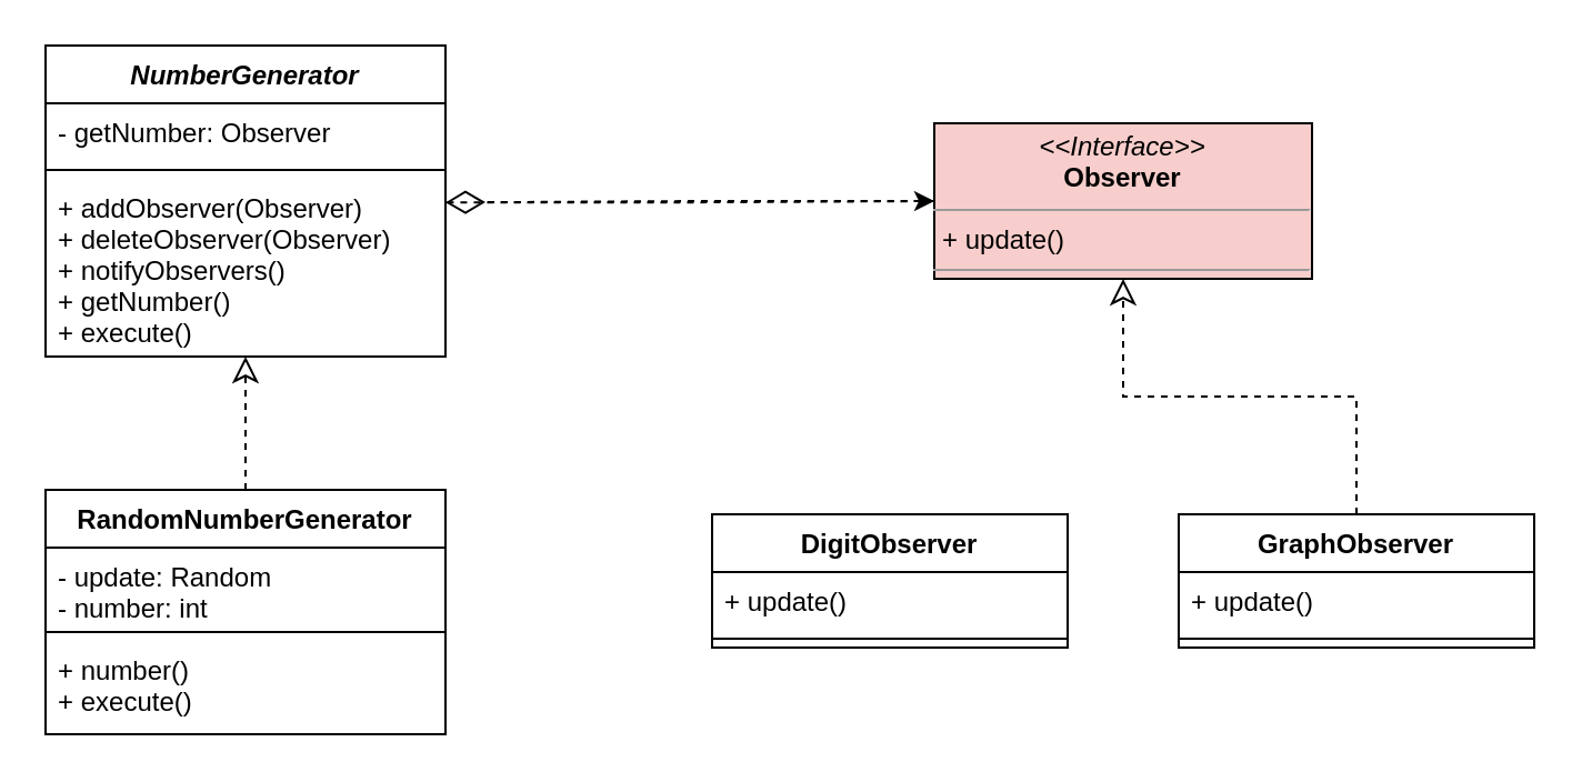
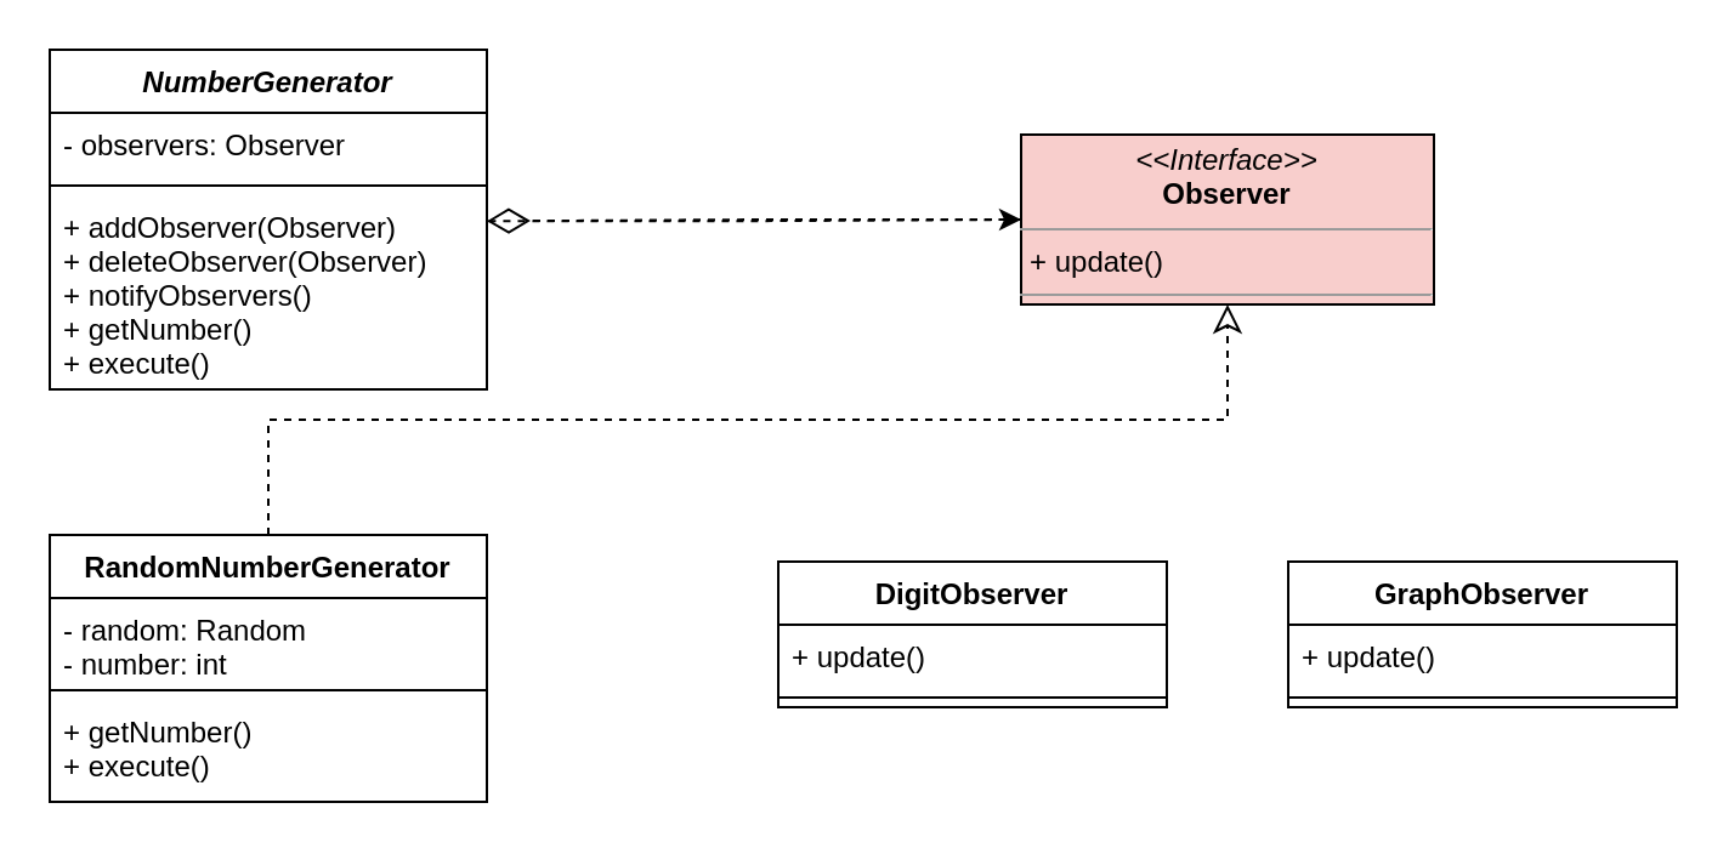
  <mxCell id="0" />
  <mxCell id="1" parent="0" />
  <mxCell id="2" style="edgeStyle=orthogonalEdgeStyle;rounded=0;orthogonalLoop=1;jettySize=auto;html=1;entryX=1;entryY=0.133;entryDx=0;entryDy=0;entryPerimeter=0;dashed=1;endArrow=diamondThin;endFill=0;strokeWidth=1;endSize=15;" edge="1" parent="1" source="3" target="8"><mxGeometry relative="1" as="geometry" /></mxCell>
  <mxCell id="3" value="&lt;p style=&quot;margin: 0px ; margin-top: 4px ; text-align: center&quot;&gt;&lt;i&gt;&amp;lt;&amp;lt;Interface&amp;gt;&amp;gt;&lt;/i&gt;&lt;br&gt;&lt;b&gt;Observer&lt;/b&gt;&lt;/p&gt;&lt;hr size=&quot;1&quot;&gt;&lt;p style=&quot;margin: 0px ; margin-left: 4px&quot;&gt;+ update()&lt;br&gt;&lt;/p&gt;&lt;hr size=&quot;1&quot;&gt;&lt;p style=&quot;margin: 0px ; margin-left: 4px&quot;&gt;&lt;br&gt;&lt;/p&gt;" style="verticalAlign=top;align=left;overflow=fill;fontSize=12;fontFamily=Helvetica;html=1;fillColor=#f8cecc;" vertex="1" parent="1"><mxGeometry x="420" y="55" width="170" height="70" as="geometry" /></mxCell>
  <mxCell id="4" style="edgeStyle=orthogonalEdgeStyle;rounded=0;orthogonalLoop=1;jettySize=auto;html=1;entryX=0;entryY=0.5;entryDx=0;entryDy=0;dashed=1;endArrow=classic;endFill=1;exitX=1.004;exitY=0.133;exitDx=0;exitDy=0;exitPerimeter=0;" edge="1" parent="1" source="8" target="3"><mxGeometry relative="1" as="geometry"><mxPoint x="240" y="130" as="sourcePoint" /></mxGeometry></mxCell>
  <mxCell id="5" value="NumberGenerator" style="swimlane;fontStyle=3;align=center;verticalAlign=top;childLayout=stackLayout;horizontal=1;startSize=26;horizontalStack=0;resizeParent=1;resizeParentMax=0;resizeLast=0;collapsible=1;marginBottom=0;" vertex="1" parent="1"><mxGeometry x="20" y="20" width="180" height="140" as="geometry" /></mxCell>
- <mxCell id="6" value="- getNumber: Observer" style="text;strokeColor=none;fillColor=none;align=left;verticalAlign=top;spacingLeft=4;spacingRight=4;overflow=hidden;rotatable=0;points=[[0,0.5],[1,0.5]];portConstraint=eastwest;" vertex="1" parent="5"><mxGeometry y="26" width="180" height="26" as="geometry" /></mxCell>
+ <mxCell id="6" value="- observers: Observer" style="text;strokeColor=none;fillColor=none;align=left;verticalAlign=top;spacingLeft=4;spacingRight=4;overflow=hidden;rotatable=0;points=[[0,0.5],[1,0.5]];portConstraint=eastwest;" vertex="1" parent="5"><mxGeometry y="26" width="180" height="26" as="geometry" /></mxCell>
  <mxCell id="7" value="" style="line;strokeWidth=1;fillColor=none;align=left;verticalAlign=middle;spacingTop=-1;spacingLeft=3;spacingRight=3;rotatable=0;labelPosition=right;points=[];portConstraint=eastwest;" vertex="1" parent="5"><mxGeometry y="52" width="180" height="8" as="geometry" /></mxCell>
  <mxCell id="8" value="+ addObserver(Observer)&#10;+ deleteObserver(Observer)&#10;+ notifyObservers()&#10;+ getNumber()&#10;+ execute()" style="text;strokeColor=none;fillColor=none;align=left;verticalAlign=top;spacingLeft=4;spacingRight=4;overflow=hidden;rotatable=0;points=[[0,0.5],[1,0.5]];portConstraint=eastwest;" vertex="1" parent="5"><mxGeometry y="60" width="180" height="80" as="geometry" /></mxCell>
- <mxCell id="9" style="edgeStyle=orthogonalEdgeStyle;rounded=0;orthogonalLoop=1;jettySize=auto;html=1;exitX=0.5;exitY=0;exitDx=0;exitDy=0;dashed=1;endArrow=classic;endFill=0;endSize=9;strokeWidth=1;" edge="1" parent="1" source="10" target="5"><mxGeometry relative="1" as="geometry" /></mxCell>
+ <mxCell id="9" style="edgeStyle=orthogonalEdgeStyle;rounded=0;orthogonalLoop=1;jettySize=auto;html=1;exitX=0.5;exitY=0;exitDx=0;exitDy=0;dashed=1;endArrow=classic;endFill=0;endSize=9;strokeWidth=1;" edge="1" parent="1" source="10" target="3"><mxGeometry relative="1" as="geometry" /></mxCell>
  <mxCell id="10" value="RandomNumberGenerator" style="swimlane;fontStyle=1;align=center;verticalAlign=top;childLayout=stackLayout;horizontal=1;startSize=26;horizontalStack=0;resizeParent=1;resizeParentMax=0;resizeLast=0;collapsible=1;marginBottom=0;" vertex="1" parent="1"><mxGeometry x="20" y="220" width="180" height="110" as="geometry" /></mxCell>
- <mxCell id="11" value="- update: Random&#10;- number: int" style="text;strokeColor=none;fillColor=none;align=left;verticalAlign=top;spacingLeft=4;spacingRight=4;overflow=hidden;rotatable=0;points=[[0,0.5],[1,0.5]];portConstraint=eastwest;" vertex="1" parent="10"><mxGeometry y="26" width="180" height="34" as="geometry" /></mxCell>
+ <mxCell id="11" value="- random: Random&#10;- number: int" style="text;strokeColor=none;fillColor=none;align=left;verticalAlign=top;spacingLeft=4;spacingRight=4;overflow=hidden;rotatable=0;points=[[0,0.5],[1,0.5]];portConstraint=eastwest;" vertex="1" parent="10"><mxGeometry y="26" width="180" height="34" as="geometry" /></mxCell>
  <mxCell id="12" value="" style="line;strokeWidth=1;fillColor=none;align=left;verticalAlign=middle;spacingTop=-1;spacingLeft=3;spacingRight=3;rotatable=0;labelPosition=right;points=[];portConstraint=eastwest;" vertex="1" parent="10"><mxGeometry y="60" width="180" height="8" as="geometry" /></mxCell>
- <mxCell id="13" value="+ number()&#10;+ execute()" style="text;strokeColor=none;fillColor=none;align=left;verticalAlign=top;spacingLeft=4;spacingRight=4;overflow=hidden;rotatable=0;points=[[0,0.5],[1,0.5]];portConstraint=eastwest;" vertex="1" parent="10"><mxGeometry y="68" width="180" height="42" as="geometry" /></mxCell>
+ <mxCell id="13" value="+ getNumber()&#10;+ execute()" style="text;strokeColor=none;fillColor=none;align=left;verticalAlign=top;spacingLeft=4;spacingRight=4;overflow=hidden;rotatable=0;points=[[0,0.5],[1,0.5]];portConstraint=eastwest;" vertex="1" parent="10"><mxGeometry y="68" width="180" height="42" as="geometry" /></mxCell>
  <mxCell id="14" value="DigitObserver" style="swimlane;fontStyle=1;align=center;verticalAlign=top;childLayout=stackLayout;horizontal=1;startSize=26;horizontalStack=0;resizeParent=1;resizeParentMax=0;resizeLast=0;collapsible=1;marginBottom=0;" vertex="1" parent="1"><mxGeometry x="320" y="231" width="160" height="60" as="geometry" /></mxCell>
  <mxCell id="15" value="+ update()" style="text;strokeColor=none;fillColor=none;align=left;verticalAlign=top;spacingLeft=4;spacingRight=4;overflow=hidden;rotatable=0;points=[[0,0.5],[1,0.5]];portConstraint=eastwest;" vertex="1" parent="14"><mxGeometry y="26" width="160" height="26" as="geometry" /></mxCell>
  <mxCell id="16" value="" style="line;strokeWidth=1;fillColor=none;align=left;verticalAlign=middle;spacingTop=-1;spacingLeft=3;spacingRight=3;rotatable=0;labelPosition=right;points=[];portConstraint=eastwest;" vertex="1" parent="14"><mxGeometry y="52" width="160" height="8" as="geometry" /></mxCell>
- <mxCell id="17" style="edgeStyle=orthogonalEdgeStyle;rounded=0;orthogonalLoop=1;jettySize=auto;html=1;entryX=0.5;entryY=1;entryDx=0;entryDy=0;dashed=1;endArrow=classic;endFill=0;endSize=9;" edge="1" parent="1" source="18" target="3"><mxGeometry relative="1" as="geometry" /></mxCell>
  <mxCell id="18" value="GraphObserver" style="swimlane;fontStyle=1;align=center;verticalAlign=top;childLayout=stackLayout;horizontal=1;startSize=26;horizontalStack=0;resizeParent=1;resizeParentMax=0;resizeLast=0;collapsible=1;marginBottom=0;" vertex="1" parent="1"><mxGeometry x="530" y="231" width="160" height="60" as="geometry" /></mxCell>
  <mxCell id="19" value="+ update()" style="text;strokeColor=none;fillColor=none;align=left;verticalAlign=top;spacingLeft=4;spacingRight=4;overflow=hidden;rotatable=0;points=[[0,0.5],[1,0.5]];portConstraint=eastwest;" vertex="1" parent="18"><mxGeometry y="26" width="160" height="26" as="geometry" /></mxCell>
  <mxCell id="20" value="" style="line;strokeWidth=1;fillColor=none;align=left;verticalAlign=middle;spacingTop=-1;spacingLeft=3;spacingRight=3;rotatable=0;labelPosition=right;points=[];portConstraint=eastwest;" vertex="1" parent="18"><mxGeometry y="52" width="160" height="8" as="geometry" /></mxCell>
